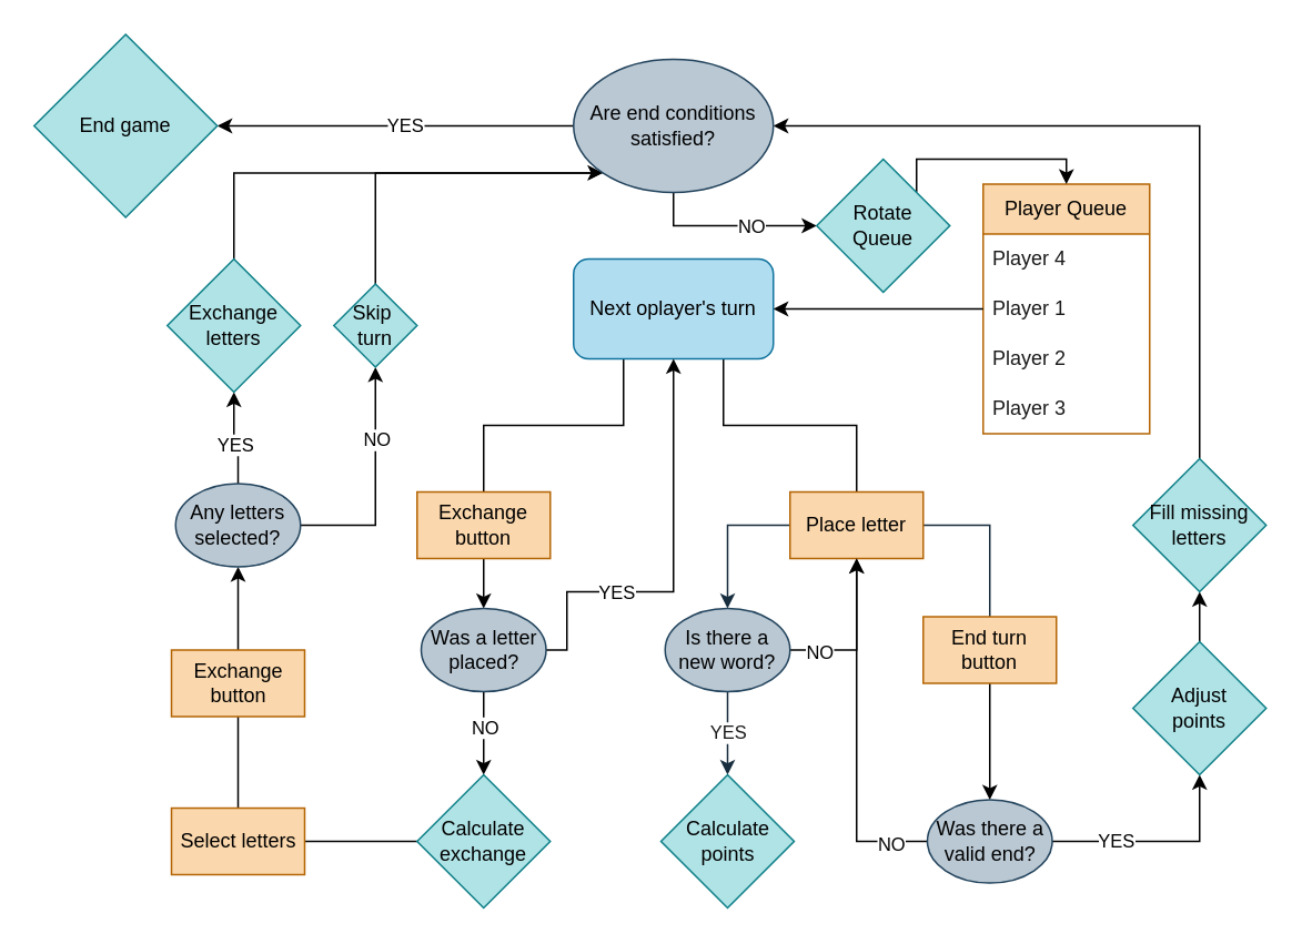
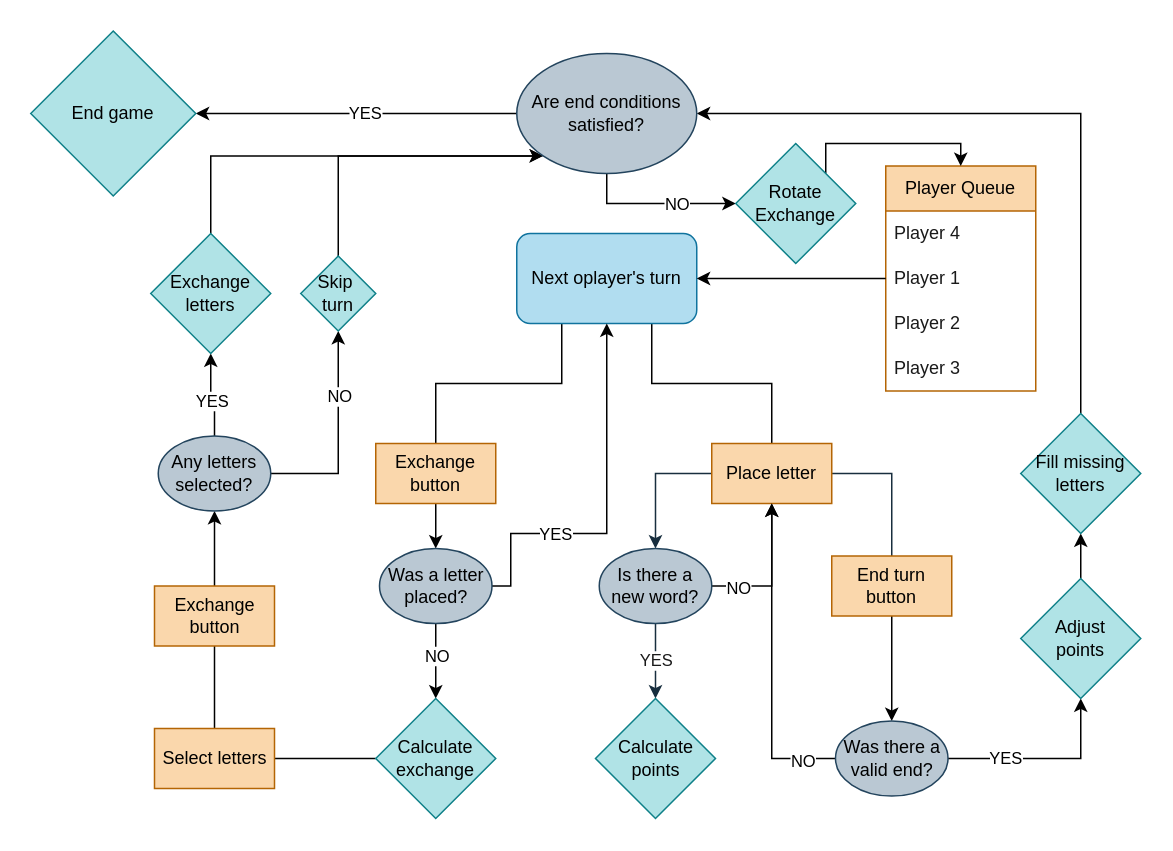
  <mxCell id="0" />
  <mxCell id="1" parent="0" />
  <mxCell id="2" style="edgeStyle=orthogonalEdgeStyle;rounded=0;orthogonalLoop=1;jettySize=auto;html=1;entryX=0.5;entryY=0;entryDx=0;entryDy=0;endArrow=none;endFill=0;exitX=0.25;exitY=1;exitDx=0;exitDy=0;" parent="1" source="4" target="30" edge="1"><mxGeometry relative="1" as="geometry"><mxPoint x="344" y="185" as="sourcePoint" /></mxGeometry></mxCell>
  <mxCell id="3" style="edgeStyle=orthogonalEdgeStyle;rounded=0;orthogonalLoop=1;jettySize=auto;html=1;exitX=0.75;exitY=1;exitDx=0;exitDy=0;entryX=0.5;entryY=0;entryDx=0;entryDy=0;endArrow=none;endFill=0;" parent="1" source="4" target="12" edge="1"><mxGeometry relative="1" as="geometry" /></mxCell>
  <mxCell id="4" value="Next oplayer's turn" style="rounded=1;whiteSpace=wrap;html=1;labelBackgroundColor=none;fillColor=#b1ddf0;strokeColor=#10739e;" parent="1" vertex="1"><mxGeometry x="344" y="155" width="120" height="60" as="geometry" /></mxCell>
  <mxCell id="5" value="Player Queue" style="swimlane;fontStyle=0;childLayout=stackLayout;horizontal=1;startSize=30;horizontalStack=0;resizeParent=1;resizeParentMax=0;resizeLast=0;collapsible=1;marginBottom=0;whiteSpace=wrap;html=1;labelBackgroundColor=none;fillColor=#fad7ac;strokeColor=#b46504;" parent="1" vertex="1"><mxGeometry x="590" y="110" width="100" height="150" as="geometry" /></mxCell>
  <mxCell id="6" value="Player 4" style="text;strokeColor=none;fillColor=none;align=left;verticalAlign=middle;spacingLeft=4;spacingRight=4;overflow=hidden;points=[[0,0.5],[1,0.5]];portConstraint=eastwest;rotatable=0;whiteSpace=wrap;html=1;labelBackgroundColor=none;fontColor=#1A1A1A;" parent="5" vertex="1"><mxGeometry y="30" width="100" height="30" as="geometry" /></mxCell>
  <mxCell id="7" value="Player 1" style="text;strokeColor=none;fillColor=none;align=left;verticalAlign=middle;spacingLeft=4;spacingRight=4;overflow=hidden;points=[[0,0.5],[1,0.5]];portConstraint=eastwest;rotatable=0;whiteSpace=wrap;html=1;labelBackgroundColor=none;fontColor=#1A1A1A;" parent="5" vertex="1"><mxGeometry y="60" width="100" height="30" as="geometry" /></mxCell>
  <mxCell id="8" value="Player 2" style="text;strokeColor=none;fillColor=none;align=left;verticalAlign=middle;spacingLeft=4;spacingRight=4;overflow=hidden;points=[[0,0.5],[1,0.5]];portConstraint=eastwest;rotatable=0;whiteSpace=wrap;html=1;labelBackgroundColor=none;fontColor=#1A1A1A;" parent="5" vertex="1"><mxGeometry y="90" width="100" height="30" as="geometry" /></mxCell>
  <mxCell id="9" value="Player 3" style="text;strokeColor=none;fillColor=none;align=left;verticalAlign=middle;spacingLeft=4;spacingRight=4;overflow=hidden;points=[[0,0.5],[1,0.5]];portConstraint=eastwest;rotatable=0;whiteSpace=wrap;html=1;labelBackgroundColor=none;fontColor=#1A1A1A;" parent="5" vertex="1"><mxGeometry y="120" width="100" height="30" as="geometry" /></mxCell>
  <mxCell id="10" style="edgeStyle=orthogonalEdgeStyle;rounded=0;orthogonalLoop=1;jettySize=auto;html=1;exitX=0;exitY=0.5;exitDx=0;exitDy=0;entryX=0.5;entryY=0;entryDx=0;entryDy=0;labelBackgroundColor=none;fontColor=default;strokeColor=#182E3E;" parent="1" source="12" target="17" edge="1"><mxGeometry relative="1" as="geometry"><mxPoint x="400" y="385" as="targetPoint" /></mxGeometry></mxCell>
  <mxCell id="11" style="edgeStyle=orthogonalEdgeStyle;rounded=0;orthogonalLoop=1;jettySize=auto;html=1;exitX=1;exitY=0.5;exitDx=0;exitDy=0;entryX=0.5;entryY=0;entryDx=0;entryDy=0;endArrow=none;endFill=0;labelBackgroundColor=none;fontColor=default;strokeColor=#182E3E;" parent="1" source="12" target="19" edge="1"><mxGeometry relative="1" as="geometry" /></mxCell>
  <mxCell id="12" value="Place letter" style="rounded=0;whiteSpace=wrap;html=1;labelBackgroundColor=none;fillColor=#fad7ac;strokeColor=#b46504;" parent="1" vertex="1"><mxGeometry x="474" y="295" width="80" height="40" as="geometry" /></mxCell>
  <mxCell id="13" style="edgeStyle=orthogonalEdgeStyle;rounded=0;orthogonalLoop=1;jettySize=auto;html=1;exitX=0.5;exitY=1;exitDx=0;exitDy=0;entryX=0.5;entryY=0;entryDx=0;entryDy=0;labelBackgroundColor=none;fontColor=default;strokeColor=#182E3E;" parent="1" source="17" target="20" edge="1"><mxGeometry relative="1" as="geometry" /></mxCell>
  <mxCell id="14" value="YES" style="edgeLabel;html=1;align=center;verticalAlign=middle;resizable=0;points=[];strokeColor=#909090;fontColor=#1A1A1A;fillColor=#F5AB50;" parent="13" vertex="1" connectable="0"><mxGeometry x="-0.058" relative="1" as="geometry"><mxPoint as="offset" /></mxGeometry></mxCell>
  <mxCell id="15" style="edgeStyle=orthogonalEdgeStyle;rounded=0;orthogonalLoop=1;jettySize=auto;html=1;exitX=1;exitY=0.5;exitDx=0;exitDy=0;entryX=0.5;entryY=1;entryDx=0;entryDy=0;" parent="1" source="17" target="12" edge="1"><mxGeometry relative="1" as="geometry" /></mxCell>
  <mxCell id="16" value="NO" style="edgeLabel;html=1;align=center;verticalAlign=middle;resizable=0;points=[];" parent="15" vertex="1" connectable="0"><mxGeometry x="-0.652" y="-1" relative="1" as="geometry"><mxPoint as="offset" /></mxGeometry></mxCell>
  <mxCell id="17" value="Is there a new word?" style="ellipse;whiteSpace=wrap;html=1;labelBackgroundColor=none;fillColor=#bac8d3;strokeColor=#23445d;" parent="1" vertex="1"><mxGeometry x="399" y="365" width="75" height="50" as="geometry" /></mxCell>
  <mxCell id="18" style="edgeStyle=orthogonalEdgeStyle;rounded=0;orthogonalLoop=1;jettySize=auto;html=1;exitX=0.5;exitY=1;exitDx=0;exitDy=0;entryX=0.5;entryY=0;entryDx=0;entryDy=0;" parent="1" source="19" target="24" edge="1"><mxGeometry relative="1" as="geometry"><mxPoint x="594.167" y="475" as="targetPoint" /></mxGeometry></mxCell>
  <mxCell id="19" value="End turn button" style="rounded=0;whiteSpace=wrap;html=1;labelBackgroundColor=none;fillColor=#fad7ac;strokeColor=#b46504;" parent="1" vertex="1"><mxGeometry x="554" y="370" width="80" height="40" as="geometry" /></mxCell>
  <mxCell id="20" value="Calculate points" style="rhombus;whiteSpace=wrap;html=1;labelBackgroundColor=none;fillColor=#b0e3e6;strokeColor=#0e8088;" parent="1" vertex="1"><mxGeometry x="396.5" y="465" width="80" height="80" as="geometry" /></mxCell>
  <mxCell id="21" value="YES" style="edgeStyle=orthogonalEdgeStyle;rounded=0;orthogonalLoop=1;jettySize=auto;html=1;exitX=1;exitY=0.5;exitDx=0;exitDy=0;entryX=0.5;entryY=1;entryDx=0;entryDy=0;" parent="1" source="24" target="26" edge="1"><mxGeometry x="-0.407" relative="1" as="geometry"><mxPoint as="offset" /></mxGeometry></mxCell>
  <mxCell id="22" style="edgeStyle=orthogonalEdgeStyle;rounded=0;orthogonalLoop=1;jettySize=auto;html=1;exitX=0;exitY=0.5;exitDx=0;exitDy=0;entryX=0.5;entryY=1;entryDx=0;entryDy=0;" parent="1" source="24" target="12" edge="1"><mxGeometry relative="1" as="geometry" /></mxCell>
  <mxCell id="23" value="NO" style="edgeLabel;html=1;align=center;verticalAlign=middle;resizable=0;points=[];" parent="22" vertex="1" connectable="0"><mxGeometry x="-0.788" y="1" relative="1" as="geometry"><mxPoint x="1" as="offset" /></mxGeometry></mxCell>
  <mxCell id="24" value="Was there a valid end?" style="ellipse;whiteSpace=wrap;html=1;labelBackgroundColor=none;fillColor=#bac8d3;strokeColor=#23445d;" parent="1" vertex="1"><mxGeometry x="556.5" y="480" width="75" height="50" as="geometry" /></mxCell>
  <mxCell id="25" style="edgeStyle=orthogonalEdgeStyle;rounded=0;orthogonalLoop=1;jettySize=auto;html=1;exitX=0.5;exitY=0;exitDx=0;exitDy=0;entryX=0.5;entryY=1;entryDx=0;entryDy=0;" parent="1" source="26" target="28" edge="1"><mxGeometry relative="1" as="geometry" /></mxCell>
  <mxCell id="26" value="Adjust&lt;div&gt;points&lt;/div&gt;" style="rhombus;whiteSpace=wrap;html=1;labelBackgroundColor=none;fillColor=#b0e3e6;strokeColor=#0e8088;" parent="1" vertex="1"><mxGeometry x="680" y="385" width="80" height="80" as="geometry" /></mxCell>
  <mxCell id="27" style="edgeStyle=orthogonalEdgeStyle;rounded=0;orthogonalLoop=1;jettySize=auto;html=1;exitX=0.5;exitY=0;exitDx=0;exitDy=0;entryX=1;entryY=0.5;entryDx=0;entryDy=0;" parent="1" source="28" target="55" edge="1"><mxGeometry relative="1" as="geometry"><mxPoint x="640" y="95" as="targetPoint" /><Array as="points"><mxPoint x="720" y="75" /></Array></mxGeometry></mxCell>
  <mxCell id="28" value="Fill missing letters" style="rhombus;whiteSpace=wrap;html=1;labelBackgroundColor=none;fillColor=#b0e3e6;strokeColor=#0e8088;" parent="1" vertex="1"><mxGeometry x="680" y="275" width="80" height="80" as="geometry" /></mxCell>
  <mxCell id="29" style="edgeStyle=orthogonalEdgeStyle;rounded=0;orthogonalLoop=1;jettySize=auto;html=1;exitX=0.5;exitY=1;exitDx=0;exitDy=0;entryX=0.5;entryY=0;entryDx=0;entryDy=0;" parent="1" source="30" target="35" edge="1"><mxGeometry relative="1" as="geometry" /></mxCell>
  <mxCell id="30" value="Exchange button" style="rounded=0;whiteSpace=wrap;html=1;labelBackgroundColor=none;fillColor=#fad7ac;strokeColor=#b46504;" parent="1" vertex="1"><mxGeometry x="250" y="295" width="80" height="40" as="geometry" /></mxCell>
  <mxCell id="31" style="edgeStyle=orthogonalEdgeStyle;rounded=0;orthogonalLoop=1;jettySize=auto;html=1;exitX=0.5;exitY=1;exitDx=0;exitDy=0;entryX=0.5;entryY=0;entryDx=0;entryDy=0;" parent="1" source="35" target="37" edge="1"><mxGeometry relative="1" as="geometry" /></mxCell>
  <mxCell id="32" value="NO" style="edgeLabel;html=1;align=center;verticalAlign=middle;resizable=0;points=[];" parent="31" vertex="1" connectable="0"><mxGeometry x="-0.15" relative="1" as="geometry"><mxPoint as="offset" /></mxGeometry></mxCell>
  <mxCell id="33" style="edgeStyle=orthogonalEdgeStyle;rounded=0;orthogonalLoop=1;jettySize=auto;html=1;exitX=1;exitY=0.5;exitDx=0;exitDy=0;entryX=0.5;entryY=1;entryDx=0;entryDy=0;" parent="1" source="35" target="4" edge="1"><mxGeometry relative="1" as="geometry"><Array as="points"><mxPoint x="340" y="390" /><mxPoint x="340" y="355" /><mxPoint x="404" y="355" /></Array></mxGeometry></mxCell>
  <mxCell id="34" value="YES" style="edgeLabel;html=1;align=center;verticalAlign=middle;resizable=0;points=[];" parent="33" vertex="1" connectable="0"><mxGeometry x="-0.385" y="3" relative="1" as="geometry"><mxPoint y="3" as="offset" /></mxGeometry></mxCell>
  <mxCell id="35" value="Was a letter placed?" style="ellipse;whiteSpace=wrap;html=1;labelBackgroundColor=none;fillColor=#bac8d3;strokeColor=#23445d;" parent="1" vertex="1"><mxGeometry x="252.5" y="365" width="75" height="50" as="geometry" /></mxCell>
  <mxCell id="36" style="edgeStyle=orthogonalEdgeStyle;rounded=0;orthogonalLoop=1;jettySize=auto;html=1;exitX=0;exitY=0.5;exitDx=0;exitDy=0;entryX=1;entryY=0.5;entryDx=0;entryDy=0;endArrow=none;endFill=0;" parent="1" source="37" target="39" edge="1"><mxGeometry relative="1" as="geometry" /></mxCell>
  <mxCell id="37" value="Calculate exchange" style="rhombus;whiteSpace=wrap;html=1;labelBackgroundColor=none;fillColor=#b0e3e6;strokeColor=#0e8088;" parent="1" vertex="1"><mxGeometry x="250" y="465" width="80" height="80" as="geometry" /></mxCell>
  <mxCell id="38" style="edgeStyle=orthogonalEdgeStyle;rounded=0;orthogonalLoop=1;jettySize=auto;html=1;exitX=0.5;exitY=0;exitDx=0;exitDy=0;entryX=0.5;entryY=1;entryDx=0;entryDy=0;endArrow=none;endFill=0;" parent="1" source="39" target="41" edge="1"><mxGeometry relative="1" as="geometry" /></mxCell>
  <mxCell id="39" value="Select letters" style="rounded=0;whiteSpace=wrap;html=1;labelBackgroundColor=none;fillColor=#fad7ac;strokeColor=#b46504;" parent="1" vertex="1"><mxGeometry x="102.5" y="485" width="80" height="40" as="geometry" /></mxCell>
  <mxCell id="40" style="edgeStyle=orthogonalEdgeStyle;rounded=0;orthogonalLoop=1;jettySize=auto;html=1;exitX=0.5;exitY=0;exitDx=0;exitDy=0;entryX=0.5;entryY=1;entryDx=0;entryDy=0;" parent="1" source="41" target="46" edge="1"><mxGeometry relative="1" as="geometry" /></mxCell>
  <mxCell id="41" value="Exchange button" style="rounded=0;whiteSpace=wrap;html=1;labelBackgroundColor=none;fillColor=#fad7ac;strokeColor=#b46504;" parent="1" vertex="1"><mxGeometry x="102.5" y="390" width="80" height="40" as="geometry" /></mxCell>
  <mxCell id="42" style="edgeStyle=orthogonalEdgeStyle;rounded=0;orthogonalLoop=1;jettySize=auto;html=1;exitX=0.5;exitY=0;exitDx=0;exitDy=0;entryX=0.5;entryY=1;entryDx=0;entryDy=0;" parent="1" source="46" target="48" edge="1"><mxGeometry relative="1" as="geometry" /></mxCell>
  <mxCell id="43" value="YES" style="edgeLabel;html=1;align=center;verticalAlign=middle;resizable=0;points=[];" parent="42" vertex="1" connectable="0"><mxGeometry x="0.255" y="1" relative="1" as="geometry"><mxPoint x="1" y="10" as="offset" /></mxGeometry></mxCell>
  <mxCell id="44" style="edgeStyle=orthogonalEdgeStyle;rounded=0;orthogonalLoop=1;jettySize=auto;html=1;exitX=1;exitY=0.5;exitDx=0;exitDy=0;entryX=0.5;entryY=1;entryDx=0;entryDy=0;" parent="1" source="46" target="50" edge="1"><mxGeometry relative="1" as="geometry"><mxPoint x="220" y="255" as="targetPoint" /></mxGeometry></mxCell>
  <mxCell id="45" value="NO" style="edgeLabel;html=1;align=center;verticalAlign=middle;resizable=0;points=[];" parent="44" vertex="1" connectable="0"><mxGeometry x="0.45" y="-1" relative="1" as="geometry"><mxPoint x="-1" y="5" as="offset" /></mxGeometry></mxCell>
  <mxCell id="46" value="Any letters selected?" style="ellipse;whiteSpace=wrap;html=1;labelBackgroundColor=none;fillColor=#bac8d3;strokeColor=#23445d;" parent="1" vertex="1"><mxGeometry x="105" y="290" width="75" height="50" as="geometry" /></mxCell>
  <mxCell id="47" style="edgeStyle=orthogonalEdgeStyle;rounded=0;orthogonalLoop=1;jettySize=auto;html=1;exitX=0.5;exitY=0;exitDx=0;exitDy=0;entryX=0;entryY=1;entryDx=0;entryDy=0;" parent="1" source="48" target="55" edge="1"><mxGeometry relative="1" as="geometry"><Array as="points"><mxPoint x="140" y="103" /></Array></mxGeometry></mxCell>
  <mxCell id="48" value="Exchange letters" style="rhombus;whiteSpace=wrap;html=1;labelBackgroundColor=none;fillColor=#b0e3e6;strokeColor=#0e8088;" parent="1" vertex="1"><mxGeometry x="100" y="155" width="80" height="80" as="geometry" /></mxCell>
  <mxCell id="49" style="edgeStyle=orthogonalEdgeStyle;rounded=0;orthogonalLoop=1;jettySize=auto;html=1;exitX=0.5;exitY=0;exitDx=0;exitDy=0;entryX=0;entryY=1;entryDx=0;entryDy=0;" parent="1" source="50" target="55" edge="1"><mxGeometry relative="1" as="geometry"><Array as="points"><mxPoint x="225" y="103" /></Array></mxGeometry></mxCell>
  <mxCell id="50" value="Skip&amp;nbsp;&lt;div&gt;&lt;span style=&quot;background-color: initial;&quot;&gt;turn&lt;/span&gt;&lt;/div&gt;" style="rhombus;whiteSpace=wrap;html=1;labelBackgroundColor=none;fillColor=#b0e3e6;strokeColor=#0e8088;" parent="1" vertex="1"><mxGeometry x="200" y="170" width="50" height="50" as="geometry" /></mxCell>
  <mxCell id="51" style="edgeStyle=orthogonalEdgeStyle;rounded=0;orthogonalLoop=1;jettySize=auto;html=1;exitX=0.5;exitY=1;exitDx=0;exitDy=0;entryX=0;entryY=0.5;entryDx=0;entryDy=0;" parent="1" source="55" target="58" edge="1"><mxGeometry relative="1" as="geometry" /></mxCell>
  <mxCell id="52" value="NO" style="edgeLabel;html=1;align=center;verticalAlign=middle;resizable=0;points=[];" parent="51" vertex="1" connectable="0"><mxGeometry x="-0.121" y="-1" relative="1" as="geometry"><mxPoint x="19" y="-1" as="offset" /></mxGeometry></mxCell>
  <mxCell id="53" style="edgeStyle=orthogonalEdgeStyle;rounded=0;orthogonalLoop=1;jettySize=auto;html=1;exitX=0;exitY=0.5;exitDx=0;exitDy=0;entryX=1;entryY=0.5;entryDx=0;entryDy=0;" parent="1" source="55" target="56" edge="1"><mxGeometry relative="1" as="geometry" /></mxCell>
  <mxCell id="54" value="YES" style="edgeLabel;html=1;align=center;verticalAlign=middle;resizable=0;points=[];" parent="53" vertex="1" connectable="0"><mxGeometry x="-0.047" y="-1" relative="1" as="geometry"><mxPoint as="offset" /></mxGeometry></mxCell>
  <mxCell id="55" value="Are end conditions satisfied?" style="ellipse;whiteSpace=wrap;html=1;labelBackgroundColor=none;fillColor=#bac8d3;strokeColor=#23445d;" parent="1" vertex="1"><mxGeometry x="344" y="35" width="120" height="80" as="geometry" /></mxCell>
  <mxCell id="56" value="End game" style="rhombus;whiteSpace=wrap;html=1;labelBackgroundColor=none;fillColor=#b0e3e6;strokeColor=#0e8088;" parent="1" vertex="1"><mxGeometry x="20" y="20" width="110" height="110" as="geometry" /></mxCell>
  <mxCell id="57" style="edgeStyle=orthogonalEdgeStyle;rounded=0;orthogonalLoop=1;jettySize=auto;html=1;exitX=1;exitY=0;exitDx=0;exitDy=0;entryX=0.5;entryY=0;entryDx=0;entryDy=0;" parent="1" source="58" target="5" edge="1"><mxGeometry relative="1" as="geometry"><Array as="points"><mxPoint x="550" y="95" /><mxPoint x="640" y="95" /></Array></mxGeometry></mxCell>
- <mxCell id="58" value="Rotate&lt;div&gt;&lt;div&gt;Queue&lt;/div&gt;&lt;/div&gt;" style="rhombus;whiteSpace=wrap;html=1;labelBackgroundColor=none;fillColor=#b0e3e6;strokeColor=#0e8088;" parent="1" vertex="1"><mxGeometry x="490" y="95" width="80" height="80" as="geometry" /></mxCell>
+ <mxCell id="58" value="Rotate&lt;div&gt;&lt;div&gt;Exchange&lt;/div&gt;&lt;/div&gt;" style="rhombus;whiteSpace=wrap;html=1;labelBackgroundColor=none;fillColor=#b0e3e6;strokeColor=#0e8088;" parent="1" vertex="1"><mxGeometry x="490" y="95" width="80" height="80" as="geometry" /></mxCell>
  <mxCell id="59" style="edgeStyle=orthogonalEdgeStyle;rounded=0;orthogonalLoop=1;jettySize=auto;html=1;exitX=0;exitY=0.5;exitDx=0;exitDy=0;entryX=1;entryY=0.5;entryDx=0;entryDy=0;" parent="1" source="7" target="4" edge="1"><mxGeometry relative="1" as="geometry" /></mxCell>
